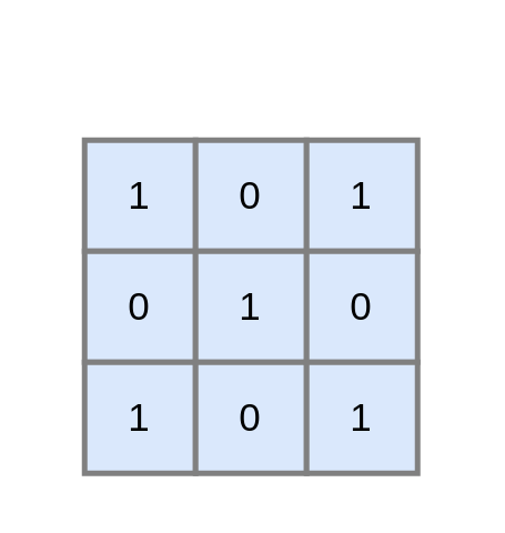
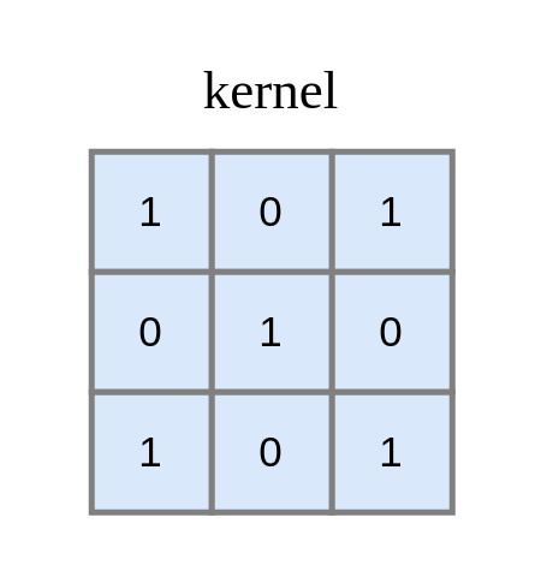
  <mxCell id="0" />
  <mxCell id="1" parent="0" />
  <mxCell id="2" value="1" style="whiteSpace=wrap;html=1;aspect=fixed;fillColor=#dae8fc;fontSize=14;strokeColor=#808080;strokeWidth=2;" vertex="1" parent="1"><mxGeometry x="30" y="50" width="40" height="40" as="geometry" /></mxCell>
  <mxCell id="3" value="0" style="whiteSpace=wrap;html=1;aspect=fixed;fillColor=#dae8fc;fontSize=14;strokeColor=#808080;strokeWidth=2;" vertex="1" parent="1"><mxGeometry x="30" y="90" width="40" height="40" as="geometry" /></mxCell>
  <mxCell id="4" value="1" style="whiteSpace=wrap;html=1;aspect=fixed;fillColor=#dae8fc;fontSize=14;strokeColor=#808080;strokeWidth=2;" vertex="1" parent="1"><mxGeometry x="30" y="130" width="40" height="40" as="geometry" /></mxCell>
  <mxCell id="5" value="0" style="whiteSpace=wrap;html=1;aspect=fixed;fillColor=#dae8fc;fontSize=14;strokeColor=#808080;strokeWidth=2;" vertex="1" parent="1"><mxGeometry x="70" y="50" width="40" height="40" as="geometry" /></mxCell>
  <mxCell id="6" value="1" style="whiteSpace=wrap;html=1;aspect=fixed;fillColor=#dae8fc;fontSize=14;strokeColor=#808080;strokeWidth=2;" vertex="1" parent="1"><mxGeometry x="70" y="90" width="40" height="40" as="geometry" /></mxCell>
  <mxCell id="7" value="0" style="whiteSpace=wrap;html=1;aspect=fixed;fillColor=#dae8fc;fontSize=14;strokeColor=#808080;strokeWidth=2;" vertex="1" parent="1"><mxGeometry x="70" y="130" width="40" height="40" as="geometry" /></mxCell>
  <mxCell id="8" value="1" style="whiteSpace=wrap;html=1;aspect=fixed;fillColor=#dae8fc;fontSize=14;strokeColor=#808080;strokeWidth=2;" vertex="1" parent="1"><mxGeometry x="110" y="50" width="40" height="40" as="geometry" /></mxCell>
  <mxCell id="9" value="0" style="whiteSpace=wrap;html=1;aspect=fixed;fillColor=#dae8fc;fontSize=14;strokeColor=#808080;strokeWidth=2;" vertex="1" parent="1"><mxGeometry x="110" y="90" width="40" height="40" as="geometry" /></mxCell>
  <mxCell id="10" value="1" style="whiteSpace=wrap;html=1;aspect=fixed;fillColor=#dae8fc;fontSize=14;strokeColor=#808080;strokeWidth=2;" vertex="1" parent="1"><mxGeometry x="110" y="130" width="40" height="40" as="geometry" /></mxCell>
+ <mxCell id="11" value="&lt;font style=&quot;font-size: 18px&quot; face=&quot;lmodern&quot;&gt;kernel&lt;/font&gt;" style="text;html=1;strokeColor=none;fillColor=none;align=center;verticalAlign=middle;whiteSpace=wrap;rounded=0;" vertex="1" parent="1"><mxGeometry x="20" y="20" width="140" height="20" as="geometry" /></mxCell>
